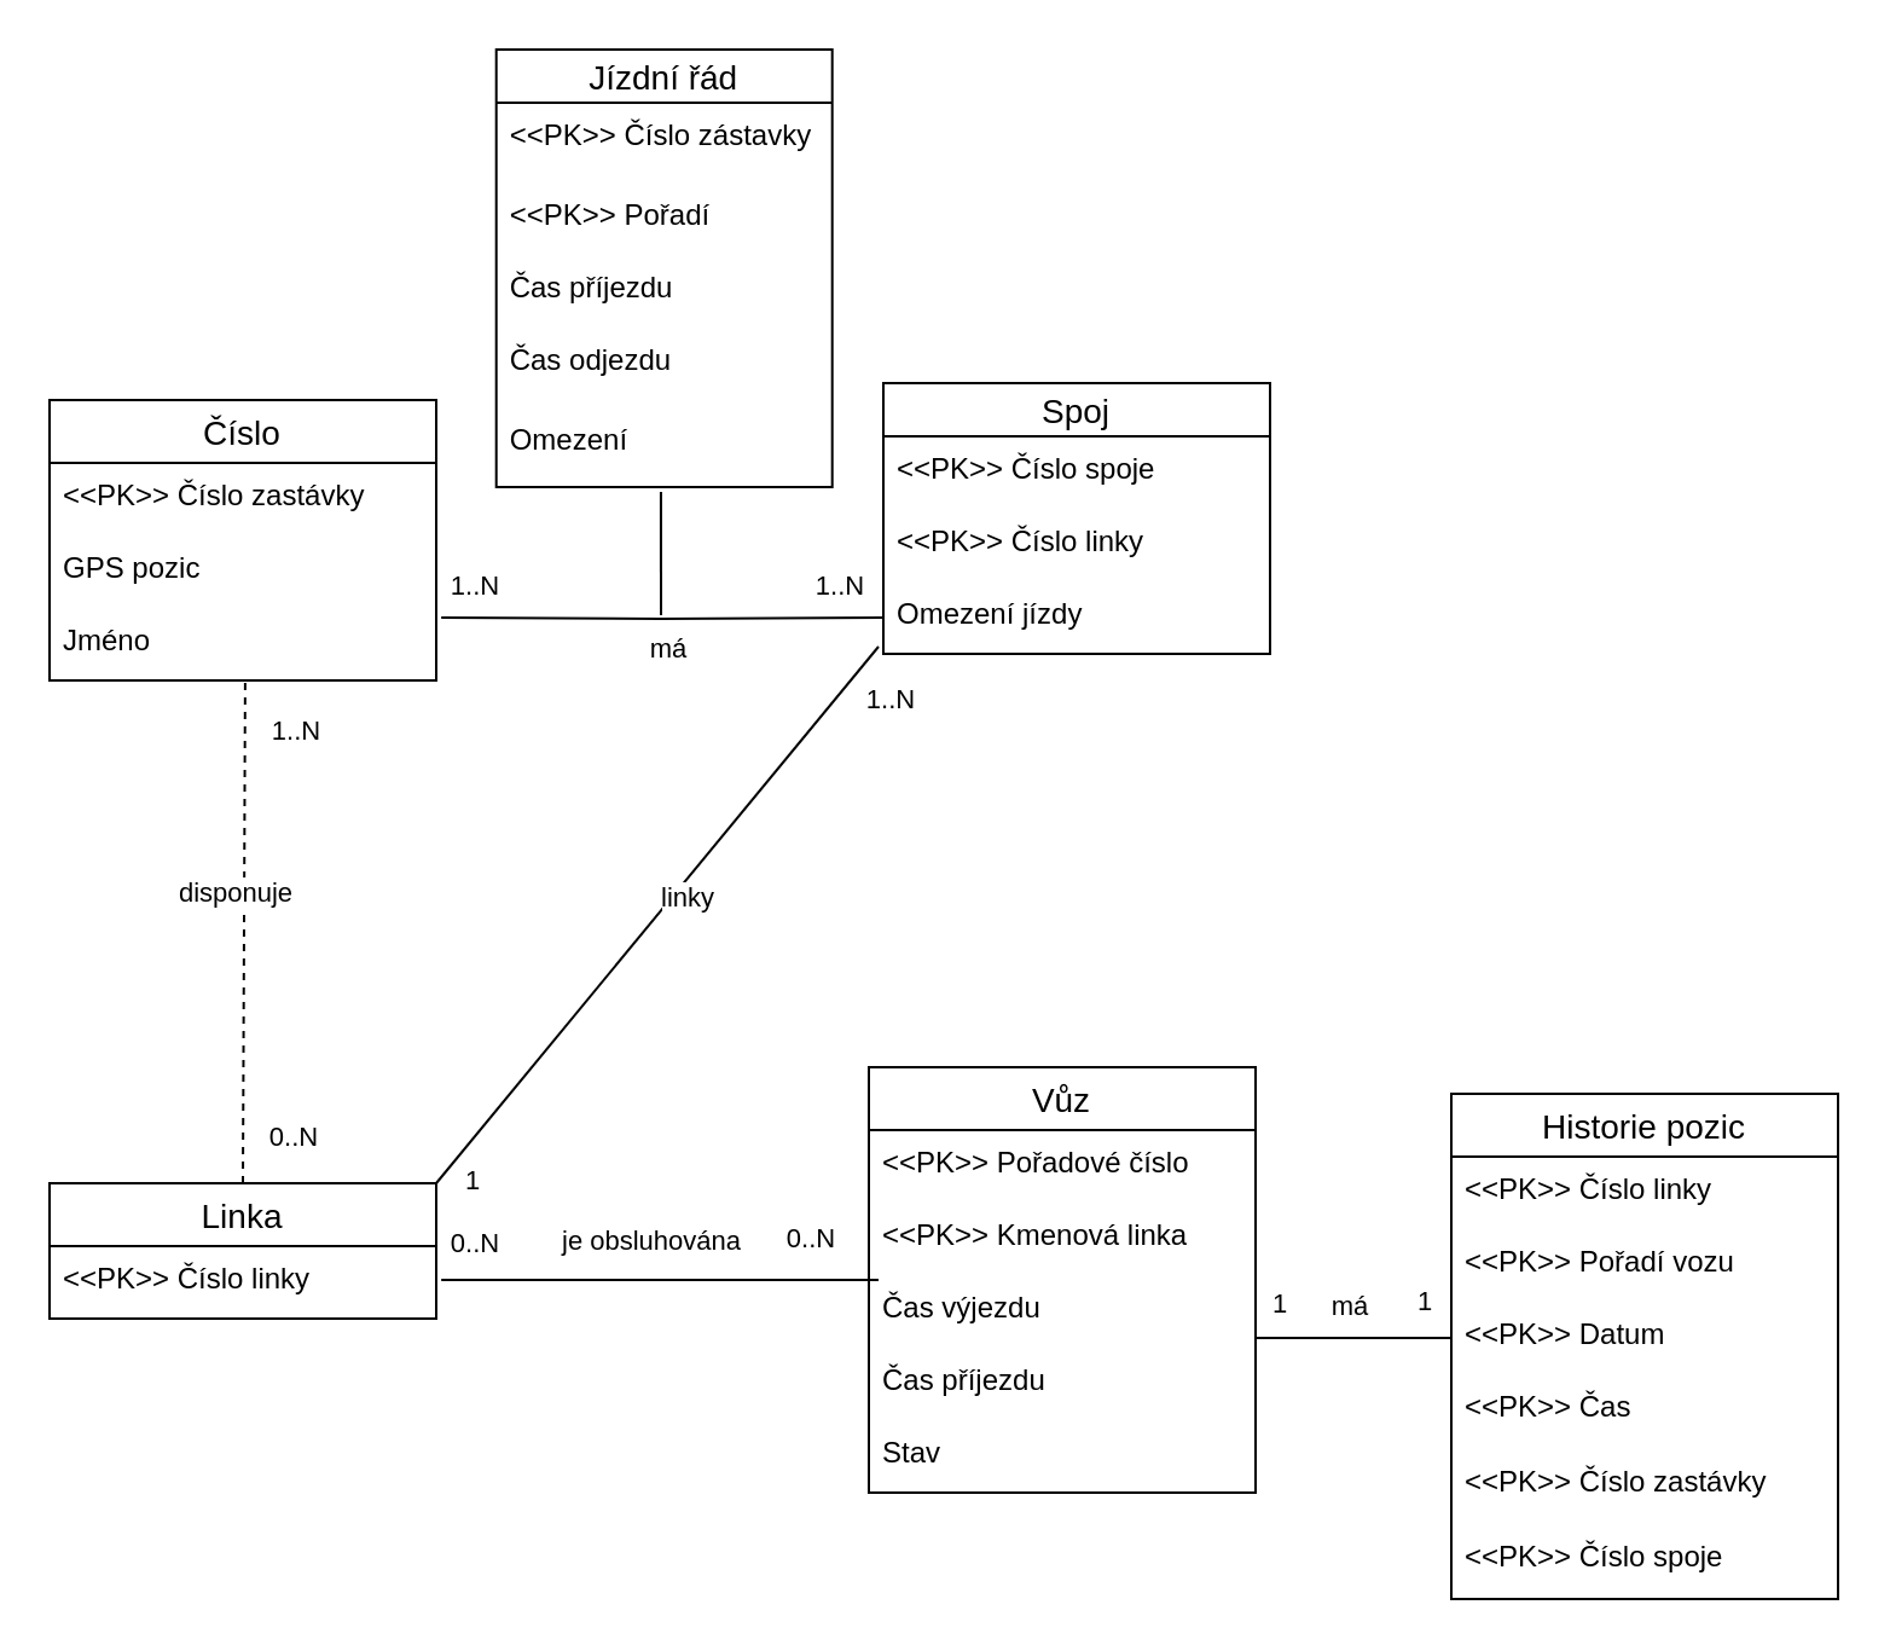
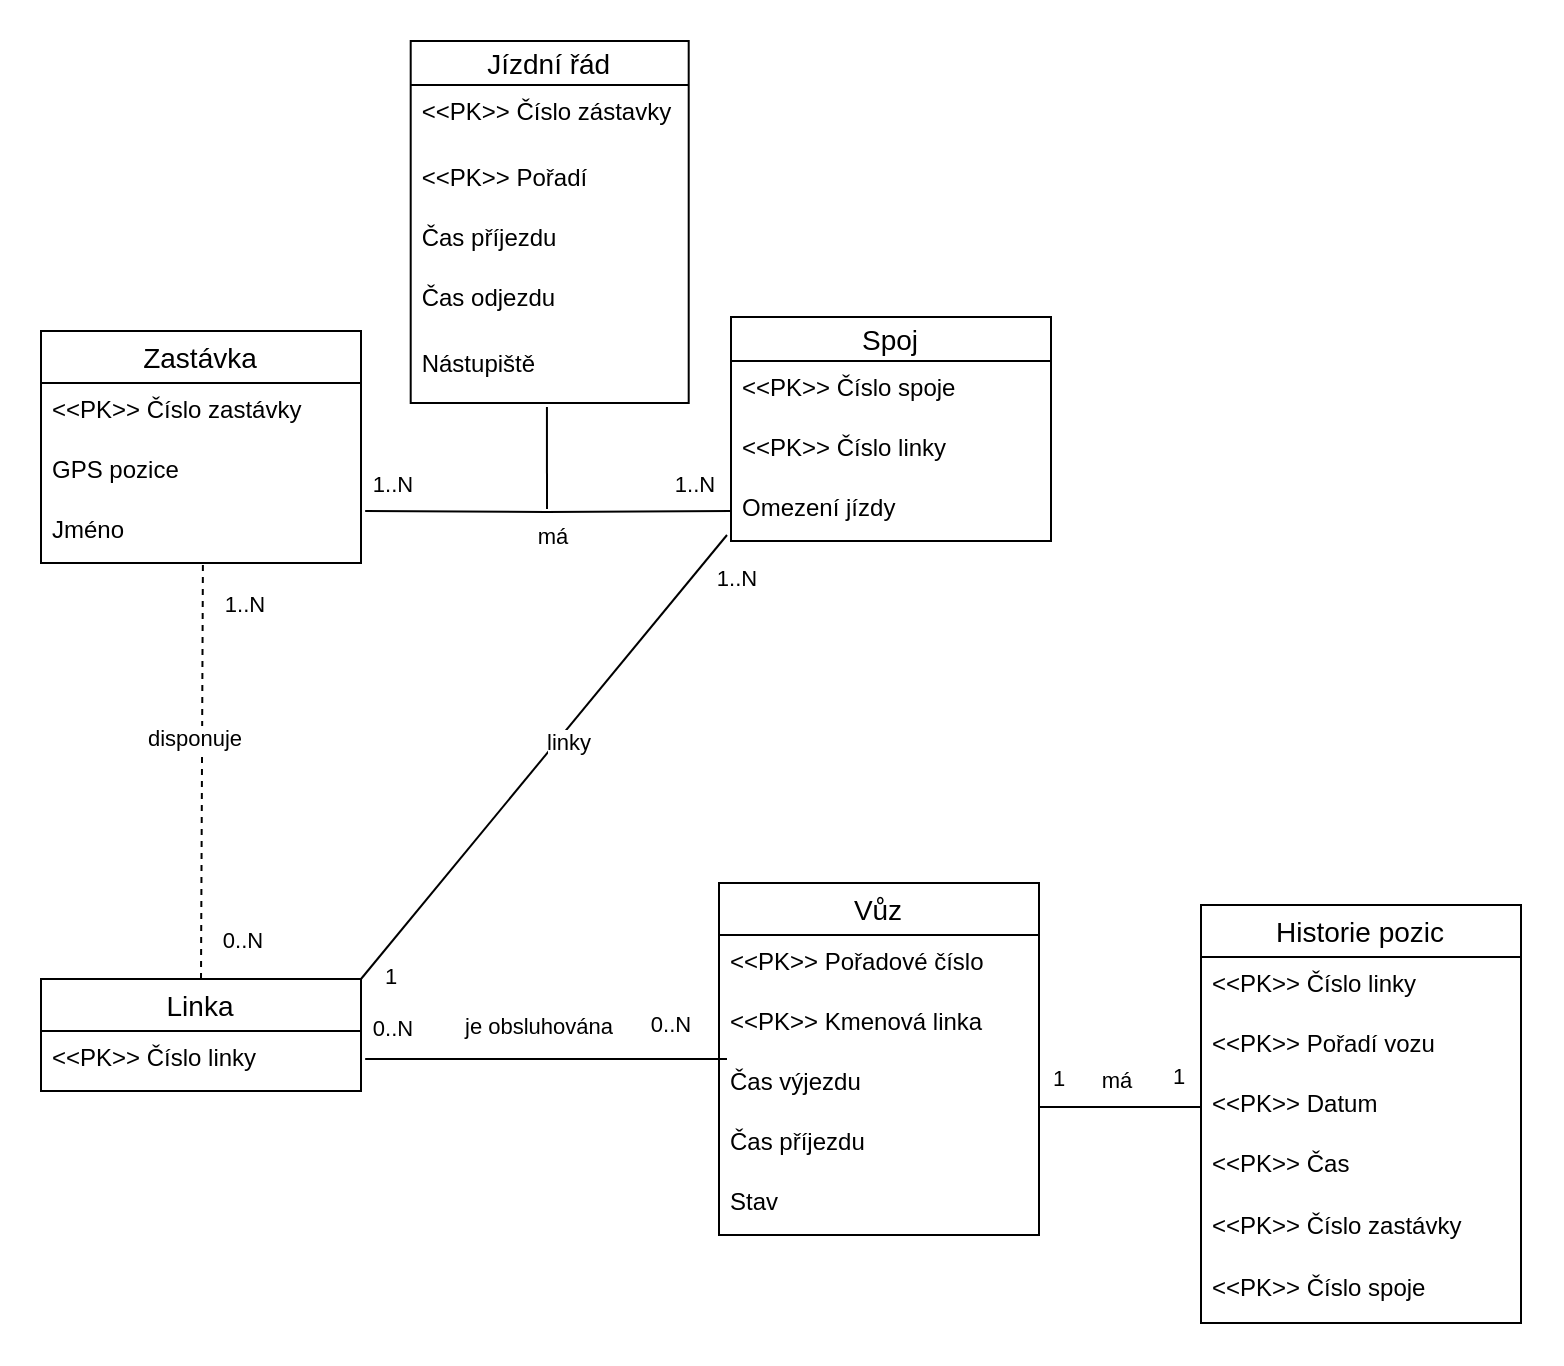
  <mxCell id="0" />
  <mxCell id="1" parent="0" />
- <mxCell id="2" value="Číslo" style="swimlane;fontStyle=0;childLayout=stackLayout;horizontal=1;startSize=26;horizontalStack=0;resizeParent=1;resizeParentMax=0;resizeLast=0;collapsible=1;marginBottom=0;align=center;fontSize=14;fontColor=default;" parent="1" vertex="1"><mxGeometry x="20" y="165" width="160" height="116" as="geometry" /></mxCell>
+ <mxCell id="2" value="Zastávka" style="swimlane;fontStyle=0;childLayout=stackLayout;horizontal=1;startSize=26;horizontalStack=0;resizeParent=1;resizeParentMax=0;resizeLast=0;collapsible=1;marginBottom=0;align=center;fontSize=14;fontColor=default;" parent="1" vertex="1"><mxGeometry x="20" y="165" width="160" height="116" as="geometry" /></mxCell>
  <mxCell id="3" value="&lt;&lt;PK&gt;&gt; Číslo zastávky" style="text;strokeColor=none;fillColor=none;spacingLeft=4;spacingRight=4;overflow=hidden;rotatable=0;points=[[0,0.5],[1,0.5]];portConstraint=eastwest;fontSize=12;fontColor=default;" parent="2" vertex="1"><mxGeometry y="26" width="160" height="30" as="geometry" /></mxCell>
- <mxCell id="4" value="GPS pozic" style="text;strokeColor=none;fillColor=none;spacingLeft=4;spacingRight=4;overflow=hidden;rotatable=0;points=[[0,0.5],[1,0.5]];portConstraint=eastwest;fontSize=12;fontColor=default;" parent="2" vertex="1"><mxGeometry y="56" width="160" height="30" as="geometry" /></mxCell>
+ <mxCell id="4" value="GPS pozice" style="text;strokeColor=none;fillColor=none;spacingLeft=4;spacingRight=4;overflow=hidden;rotatable=0;points=[[0,0.5],[1,0.5]];portConstraint=eastwest;fontSize=12;fontColor=default;" parent="2" vertex="1"><mxGeometry y="56" width="160" height="30" as="geometry" /></mxCell>
  <mxCell id="5" value="Jméno" style="text;strokeColor=none;fillColor=none;spacingLeft=4;spacingRight=4;overflow=hidden;rotatable=0;points=[[0,0.5],[1,0.5]];portConstraint=eastwest;fontSize=12;fontColor=default;" parent="2" vertex="1"><mxGeometry y="86" width="160" height="30" as="geometry" /></mxCell>
  <mxCell id="6" value="Linka" style="swimlane;fontStyle=0;childLayout=stackLayout;horizontal=1;startSize=26;horizontalStack=0;resizeParent=1;resizeParentMax=0;resizeLast=0;collapsible=1;marginBottom=0;align=center;fontSize=14;fontColor=default;" parent="1" vertex="1"><mxGeometry x="20" y="489" width="160" height="56" as="geometry"><mxRectangle x="-480" y="496" width="107" height="29" as="alternateBounds" /></mxGeometry></mxCell>
  <mxCell id="7" value="&lt;&lt;PK&gt;&gt; Číslo linky" style="text;strokeColor=none;fillColor=none;spacingLeft=4;spacingRight=4;overflow=hidden;rotatable=0;points=[[0,0.5],[1,0.5]];portConstraint=eastwest;fontSize=12;fontColor=default;" parent="6" vertex="1"><mxGeometry y="26" width="160" height="30" as="geometry" /></mxCell>
  <mxCell id="8" value="Spoj" style="swimlane;fontStyle=0;childLayout=stackLayout;horizontal=1;startSize=22;horizontalStack=0;resizeParent=1;resizeParentMax=0;resizeLast=0;collapsible=1;marginBottom=0;align=center;fontSize=14;fontColor=default;" parent="1" vertex="1"><mxGeometry x="365" y="158" width="160" height="112" as="geometry" /></mxCell>
  <mxCell id="9" value="&lt;&lt;PK&gt;&gt; Číslo spoje" style="text;strokeColor=none;fillColor=none;spacingLeft=4;spacingRight=4;overflow=hidden;rotatable=0;points=[[0,0.5],[1,0.5]];portConstraint=eastwest;fontSize=12;fontColor=default;" parent="8" vertex="1"><mxGeometry y="22" width="160" height="30" as="geometry" /></mxCell>
  <mxCell id="10" value="&lt;&lt;PK&gt;&gt; Číslo linky" style="text;strokeColor=none;fillColor=none;spacingLeft=4;spacingRight=4;overflow=hidden;rotatable=0;points=[[0,0.5],[1,0.5]];portConstraint=eastwest;fontSize=12;fontColor=default;" parent="8" vertex="1"><mxGeometry y="52" width="160" height="30" as="geometry" /></mxCell>
  <mxCell id="11" value="Omezení jízdy" style="text;strokeColor=none;fillColor=none;spacingLeft=4;spacingRight=4;overflow=hidden;rotatable=0;points=[[0,0.5],[1,0.5]];portConstraint=eastwest;fontSize=12;fontColor=default;" parent="8" vertex="1"><mxGeometry y="82" width="160" height="30" as="geometry" /></mxCell>
  <mxCell id="12" value="Vůz" style="swimlane;fontStyle=0;childLayout=stackLayout;horizontal=1;startSize=26;horizontalStack=0;resizeParent=1;resizeParentMax=0;resizeLast=0;collapsible=1;marginBottom=0;align=center;fontSize=14;swimlaneLine=1;fontColor=default;" parent="1" vertex="1"><mxGeometry x="359" y="441" width="160" height="176" as="geometry"><mxRectangle x="-200" y="346" width="70" height="26" as="alternateBounds" /></mxGeometry></mxCell>
  <mxCell id="13" value="&lt;&lt;PK&gt;&gt; Pořadové číslo" style="text;strokeColor=none;fillColor=none;spacingLeft=4;spacingRight=4;overflow=hidden;rotatable=0;points=[[0,0.5],[1,0.5]];portConstraint=eastwest;fontSize=12;fontColor=default;" parent="12" vertex="1"><mxGeometry y="26" width="160" height="30" as="geometry" /></mxCell>
  <mxCell id="14" value="&lt;&lt;PK&gt;&gt; Kmenová linka" style="text;strokeColor=none;fillColor=none;spacingLeft=4;spacingRight=4;overflow=hidden;rotatable=0;points=[[0,0.5],[1,0.5]];portConstraint=eastwest;fontSize=12;fontColor=default;" parent="12" vertex="1"><mxGeometry y="56" width="160" height="30" as="geometry" /></mxCell>
  <mxCell id="15" value="Čas výjezdu" style="text;strokeColor=none;fillColor=none;spacingLeft=4;spacingRight=4;overflow=hidden;rotatable=0;points=[[0,0.5],[1,0.5]];portConstraint=eastwest;fontSize=12;fontColor=default;" parent="12" vertex="1"><mxGeometry y="86" width="160" height="30" as="geometry" /></mxCell>
  <mxCell id="16" value="Čas příjezdu" style="text;strokeColor=none;fillColor=none;spacingLeft=4;spacingRight=4;overflow=hidden;rotatable=0;points=[[0,0.5],[1,0.5]];portConstraint=eastwest;fontSize=12;fontColor=default;" parent="12" vertex="1"><mxGeometry y="116" width="160" height="30" as="geometry" /></mxCell>
  <mxCell id="17" value="Stav" style="text;strokeColor=none;fillColor=none;spacingLeft=4;spacingRight=4;overflow=hidden;rotatable=0;points=[[0,0.5],[1,0.5]];portConstraint=eastwest;fontSize=12;fontColor=default;" parent="12" vertex="1"><mxGeometry y="146" width="160" height="30" as="geometry" /></mxCell>
  <mxCell id="18" value="" style="endArrow=none;html=1;rounded=0;exitX=0.5;exitY=0;exitDx=0;exitDy=0;fontColor=default;startArrow=none;startFill=0;endFill=0;entryX=0.506;entryY=0.967;entryDx=0;entryDy=0;entryPerimeter=0;strokeColor=default;dashed=1;" parent="1" source="6" target="5" edge="1"><mxGeometry relative="1" as="geometry"><mxPoint x="95" y="360" as="sourcePoint" /><mxPoint x="442" y="276" as="targetPoint" /></mxGeometry></mxCell>
  <mxCell id="19" value="disponuje" style="edgeLabel;html=1;align=center;verticalAlign=middle;resizable=0;points=[];fontColor=default;" parent="18" vertex="1" connectable="0"><mxGeometry x="0.445" y="-2" relative="1" as="geometry"><mxPoint x="-6" y="30" as="offset" /></mxGeometry></mxCell>
  <mxCell id="20" value="1..N" style="edgeLabel;html=1;align=center;verticalAlign=middle;resizable=0;points=[];fontColor=default;" parent="18" vertex="1" connectable="0"><mxGeometry x="0.845" relative="1" as="geometry"><mxPoint x="21" y="5" as="offset" /></mxGeometry></mxCell>
  <mxCell id="21" value="0..N" style="edgeLabel;html=1;align=center;verticalAlign=middle;resizable=0;points=[];fontColor=default;" parent="18" vertex="1" connectable="0"><mxGeometry x="-0.843" relative="1" as="geometry"><mxPoint x="20" y="-4" as="offset" /></mxGeometry></mxCell>
  <mxCell id="22" value="" style="endArrow=none;html=1;rounded=0;fontColor=default;strokeColor=default;labelBackgroundColor=default;startArrow=none;startFill=0;entryX=0.025;entryY=0.067;entryDx=0;entryDy=0;entryPerimeter=0;exitX=1.013;exitY=-0.067;exitDx=0;exitDy=0;exitPerimeter=0;" parent="1" target="15" edge="1"><mxGeometry relative="1" as="geometry"><mxPoint x="182.08" y="528.99" as="sourcePoint" /><mxPoint x="582" y="517" as="targetPoint" /></mxGeometry></mxCell>
  <mxCell id="23" value="0..N" style="edgeLabel;html=1;align=center;verticalAlign=middle;resizable=0;points=[];fontColor=default;" parent="22" vertex="1" connectable="0"><mxGeometry x="-0.808" y="-1" relative="1" as="geometry"><mxPoint x="-4" y="-16" as="offset" /></mxGeometry></mxCell>
  <mxCell id="24" value="0..N" style="edgeLabel;html=1;align=center;verticalAlign=middle;resizable=0;points=[];fontColor=default;" parent="22" vertex="1" connectable="0"><mxGeometry x="0.795" relative="1" as="geometry"><mxPoint x="-10" y="-18" as="offset" /></mxGeometry></mxCell>
  <mxCell id="25" value="" style="endArrow=none;html=1;rounded=0;fontColor=default;strokeColor=default;labelBackgroundColor=default;startArrow=none;startFill=0;entryX=1;entryY=0;entryDx=0;entryDy=0;" parent="1" target="6" edge="1"><mxGeometry relative="1" as="geometry"><mxPoint x="363" y="267" as="sourcePoint" /><mxPoint x="293" y="330" as="targetPoint" /></mxGeometry></mxCell>
  <mxCell id="26" value="1..N" style="edgeLabel;html=1;align=center;verticalAlign=middle;resizable=0;points=[];fontColor=default;" parent="25" vertex="1" connectable="0"><mxGeometry x="-0.808" y="-1" relative="1" as="geometry"><mxPoint x="23" y="1" as="offset" /></mxGeometry></mxCell>
  <mxCell id="27" value="1" style="edgeLabel;html=1;align=center;verticalAlign=middle;resizable=0;points=[];fontColor=default;" parent="25" vertex="1" connectable="0"><mxGeometry x="0.795" relative="1" as="geometry"><mxPoint x="-4" y="21" as="offset" /></mxGeometry></mxCell>
  <mxCell id="28" value="Historie pozic" style="swimlane;fontStyle=0;childLayout=stackLayout;horizontal=1;startSize=26;horizontalStack=0;resizeParent=1;resizeParentMax=0;resizeLast=0;collapsible=1;marginBottom=0;align=center;fontSize=14;swimlaneLine=1;fontColor=default;" parent="1" vertex="1"><mxGeometry x="600" y="452" width="160" height="209" as="geometry"><mxRectangle x="-200" y="346" width="70" height="26" as="alternateBounds" /></mxGeometry></mxCell>
  <mxCell id="29" value="&lt;&lt;PK&gt;&gt; Číslo linky" style="text;strokeColor=none;fillColor=none;spacingLeft=4;spacingRight=4;overflow=hidden;rotatable=0;points=[[0,0.5],[1,0.5]];portConstraint=eastwest;fontSize=12;fontColor=default;" parent="28" vertex="1"><mxGeometry y="26" width="160" height="30" as="geometry" /></mxCell>
  <mxCell id="30" value="&lt;&lt;PK&gt;&gt; Pořadí vozu" style="text;strokeColor=none;fillColor=none;spacingLeft=4;spacingRight=4;overflow=hidden;rotatable=0;points=[[0,0.5],[1,0.5]];portConstraint=eastwest;fontSize=12;fontColor=default;" parent="28" vertex="1"><mxGeometry y="56" width="160" height="30" as="geometry" /></mxCell>
  <mxCell id="31" value="&lt;&lt;PK&gt;&gt; Datum" style="text;strokeColor=none;fillColor=none;spacingLeft=4;spacingRight=4;overflow=hidden;rotatable=0;points=[[0,0.5],[1,0.5]];portConstraint=eastwest;fontSize=12;fontColor=default;" parent="28" vertex="1"><mxGeometry y="86" width="160" height="30" as="geometry" /></mxCell>
  <mxCell id="32" value="&lt;&lt;PK&gt;&gt; Čas" style="text;strokeColor=none;fillColor=none;spacingLeft=4;spacingRight=4;overflow=hidden;rotatable=0;points=[[0,0.5],[1,0.5]];portConstraint=eastwest;fontSize=12;fontColor=default;" parent="28" vertex="1"><mxGeometry y="116" width="160" height="31" as="geometry" /></mxCell>
  <mxCell id="33" value="&lt;&lt;PK&gt;&gt; Číslo zastávky" style="text;strokeColor=none;fillColor=none;spacingLeft=4;spacingRight=4;overflow=hidden;rotatable=0;points=[[0,0.5],[1,0.5]];portConstraint=eastwest;fontSize=12;fontColor=default;" vertex="1" parent="28"><mxGeometry y="147" width="160" height="31" as="geometry" /></mxCell>
  <mxCell id="34" value="&lt;&lt;PK&gt;&gt; Číslo spoje" style="text;strokeColor=none;fillColor=none;spacingLeft=4;spacingRight=4;overflow=hidden;rotatable=0;points=[[0,0.5],[1,0.5]];portConstraint=eastwest;fontSize=12;fontColor=default;" vertex="1" parent="28"><mxGeometry y="178" width="160" height="31" as="geometry" /></mxCell>
  <mxCell id="35" value="Jízdní řád" style="swimlane;fontStyle=0;childLayout=stackLayout;horizontal=1;startSize=22;horizontalStack=0;resizeParent=1;resizeParentMax=0;resizeLast=0;collapsible=1;marginBottom=0;align=center;fontSize=14;fontColor=default;" parent="1" vertex="1"><mxGeometry x="204.85" y="20" width="139" height="181" as="geometry" /></mxCell>
  <mxCell id="36" value="&lt;&lt;PK&gt;&gt; Číslo zástavky" style="text;strokeColor=none;fillColor=none;spacingLeft=4;spacingRight=4;overflow=hidden;rotatable=0;points=[[0,0.5],[1,0.5]];portConstraint=eastwest;fontSize=12;fontColor=default;" parent="35" vertex="1"><mxGeometry y="22" width="139" height="33" as="geometry" /></mxCell>
  <mxCell id="37" value="&lt;&lt;PK&gt;&gt; Pořadí" style="text;strokeColor=none;fillColor=none;spacingLeft=4;spacingRight=4;overflow=hidden;rotatable=0;points=[[0,0.5],[1,0.5]];portConstraint=eastwest;fontSize=12;fontColor=default;" parent="35" vertex="1"><mxGeometry y="55" width="139" height="30" as="geometry" /></mxCell>
  <mxCell id="38" value="Čas příjezdu" style="text;strokeColor=none;fillColor=none;spacingLeft=4;spacingRight=4;overflow=hidden;rotatable=0;points=[[0,0.5],[1,0.5]];portConstraint=eastwest;fontSize=12;fontColor=default;" parent="35" vertex="1"><mxGeometry y="85" width="139" height="30" as="geometry" /></mxCell>
  <mxCell id="39" value="Čas odjezdu" style="text;strokeColor=none;fillColor=none;spacingLeft=4;spacingRight=4;overflow=hidden;rotatable=0;points=[[0,0.5],[1,0.5]];portConstraint=eastwest;fontSize=12;fontColor=default;" parent="35" vertex="1"><mxGeometry y="115" width="139" height="33" as="geometry" /></mxCell>
- <mxCell id="40" value="Omezení" style="text;strokeColor=none;fillColor=none;spacingLeft=4;spacingRight=4;overflow=hidden;rotatable=0;points=[[0,0.5],[1,0.5]];portConstraint=eastwest;fontSize=12;fontColor=default;" parent="35" vertex="1"><mxGeometry y="148" width="139" height="33" as="geometry" /></mxCell>
+ <mxCell id="40" value="Nástupiště" style="text;strokeColor=none;fillColor=none;spacingLeft=4;spacingRight=4;overflow=hidden;rotatable=0;points=[[0,0.5],[1,0.5]];portConstraint=eastwest;fontSize=12;fontColor=default;" parent="35" vertex="1"><mxGeometry y="148" width="139" height="33" as="geometry" /></mxCell>
  <mxCell id="41" value="je obsluhována" style="edgeLabel;html=1;align=center;verticalAlign=middle;resizable=0;points=[];fontColor=default;rotation=0;" parent="1" vertex="1" connectable="0"><mxGeometry x="264.996" y="508.996" as="geometry"><mxPoint x="4" y="4" as="offset" /></mxGeometry></mxCell>
  <mxCell id="42" style="edgeStyle=orthogonalEdgeStyle;rounded=0;orthogonalLoop=1;jettySize=auto;html=1;exitX=0;exitY=0.5;exitDx=0;exitDy=0;entryX=1.013;entryY=0.133;entryDx=0;entryDy=0;entryPerimeter=0;endArrow=none;endFill=0;" parent="1" target="5" edge="1"><mxGeometry relative="1" as="geometry"><mxPoint x="365" y="255" as="sourcePoint" /></mxGeometry></mxCell>
  <mxCell id="43" style="edgeStyle=orthogonalEdgeStyle;rounded=0;orthogonalLoop=1;jettySize=auto;html=1;exitX=0;exitY=0.5;exitDx=0;exitDy=0;entryX=1;entryY=0.867;entryDx=0;entryDy=0;entryPerimeter=0;endArrow=none;endFill=0;" parent="1" source="30" target="15" edge="1"><mxGeometry relative="1" as="geometry"><mxPoint x="523" y="527" as="targetPoint" /><Array as="points"><mxPoint x="600" y="553" /></Array></mxGeometry></mxCell>
  <mxCell id="44" value="má" style="edgeLabel;html=1;align=center;verticalAlign=middle;resizable=0;points=[];fontColor=default;" parent="1" vertex="1" connectable="0"><mxGeometry x="573.998" y="537.002" as="geometry"><mxPoint x="-16" y="2" as="offset" /></mxGeometry></mxCell>
  <mxCell id="45" value="1..N" style="edgeLabel;html=1;align=center;verticalAlign=middle;resizable=0;points=[];fontColor=default;" parent="1" vertex="1" connectable="0"><mxGeometry x="290.998" y="230" as="geometry"><mxPoint x="-95" y="11" as="offset" /></mxGeometry></mxCell>
  <mxCell id="46" value="1..N" style="edgeLabel;html=1;align=center;verticalAlign=middle;resizable=0;points=[];fontColor=default;" parent="1" vertex="1" connectable="0"><mxGeometry x="380.998" y="287" as="geometry"><mxPoint x="-34" y="-46" as="offset" /></mxGeometry></mxCell>
  <mxCell id="47" value="1" style="edgeLabel;html=1;align=center;verticalAlign=middle;resizable=0;points=[];fontColor=default;" parent="1" vertex="1" connectable="0"><mxGeometry x="388.998" y="374" as="geometry"><mxPoint x="140" y="164" as="offset" /></mxGeometry></mxCell>
  <mxCell id="48" value="1" style="edgeLabel;html=1;align=center;verticalAlign=middle;resizable=0;points=[];fontColor=default;" parent="1" vertex="1" connectable="0"><mxGeometry x="204.846" y="488.999" as="geometry"><mxPoint x="384" y="49" as="offset" /></mxGeometry></mxCell>
  <mxCell id="49" value="" style="endArrow=none;html=1;rounded=0;entryX=0.49;entryY=1.061;entryDx=0;entryDy=0;entryPerimeter=0;" parent="1" target="40" edge="1"><mxGeometry width="50" height="50" relative="1" as="geometry"><mxPoint x="273" y="254" as="sourcePoint" /><mxPoint x="329" y="329" as="targetPoint" /></mxGeometry></mxCell>
  <mxCell id="50" value="linky" style="edgeLabel;html=1;align=center;verticalAlign=middle;resizable=0;points=[];fontColor=default;" vertex="1" connectable="0" parent="1"><mxGeometry x="283.999" y="370.002" as="geometry" /></mxCell>
  <mxCell id="51" value="má" style="edgeLabel;html=1;align=center;verticalAlign=middle;resizable=0;points=[];fontColor=default;" vertex="1" connectable="0" parent="1"><mxGeometry x="274.349" y="232.002" as="geometry"><mxPoint x="1" y="35" as="offset" /></mxGeometry></mxCell>
